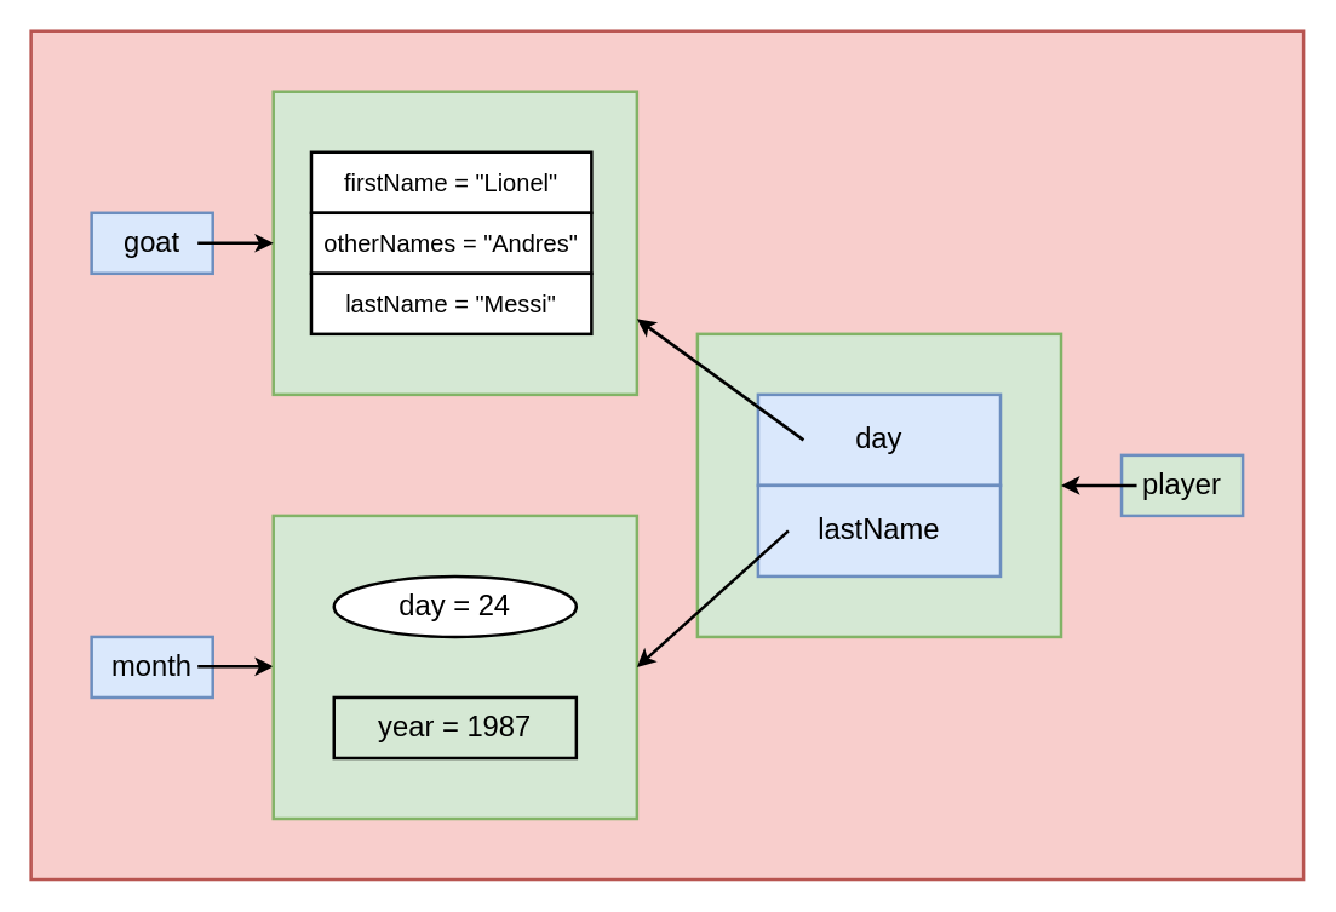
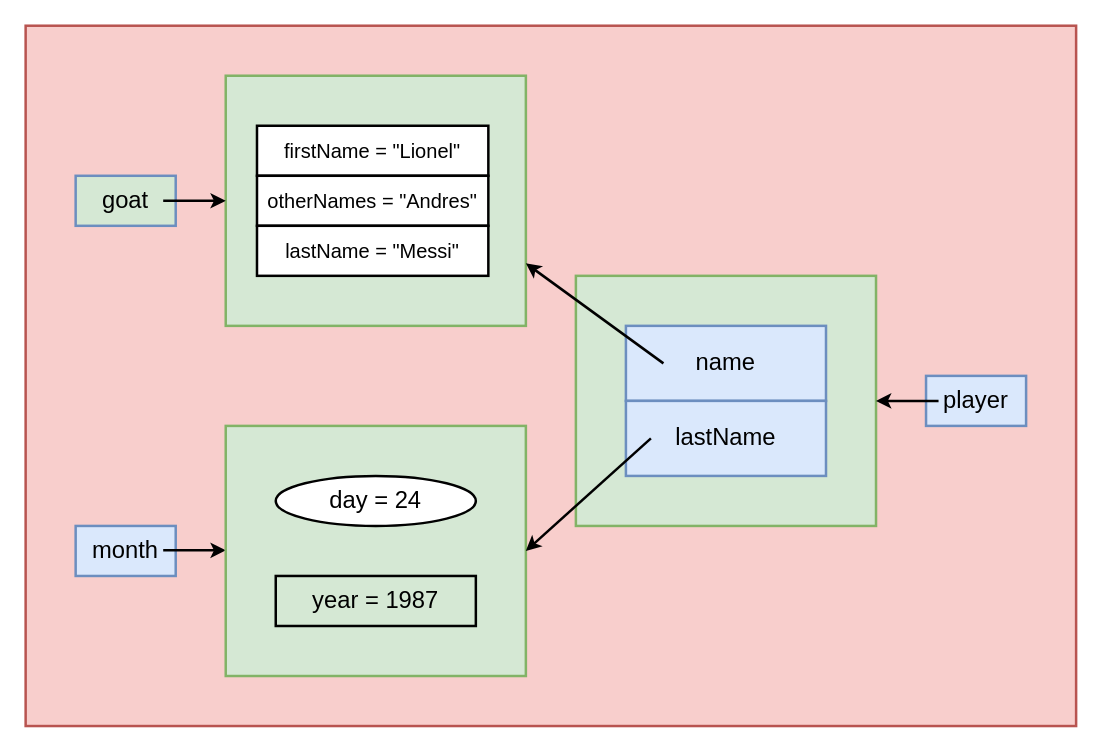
  <mxCell id="0" />
  <mxCell id="1" parent="0" />
  <mxCell id="2" value="" style="rounded=0;whiteSpace=wrap;html=1;fillColor=#f8cecc;strokeColor=#b85450;strokeWidth=2;fontSize=15;" parent="1" vertex="1"><mxGeometry x="20" width="840" height="560" as="geometry" y="20" /></mxCell>
- <mxCell id="3" value="player" style="rounded=0;whiteSpace=wrap;html=1;fillColor=#d5e8d4;strokeColor=#6c8ebf;strokeWidth=2;fontSize=19;" parent="1" vertex="1"><mxGeometry x="740" y="300" width="80" height="40" as="geometry" /></mxCell>
+ <mxCell id="3" value="player" style="rounded=0;whiteSpace=wrap;html=1;fillColor=#dae8fc;strokeColor=#6c8ebf;strokeWidth=2;fontSize=19;" parent="1" vertex="1"><mxGeometry x="740" y="300" width="80" height="40" as="geometry" /></mxCell>
  <mxCell id="4" value="" style="rounded=0;whiteSpace=wrap;html=1;fillColor=#d5e8d4;strokeColor=#82b366;strokeWidth=2;fontSize=15;" parent="1" vertex="1"><mxGeometry x="180" y="60" width="240" height="200" as="geometry" /></mxCell>
- <mxCell id="5" value="goat" style="rounded=0;whiteSpace=wrap;html=1;fillColor=#dae8fc;strokeColor=#6c8ebf;strokeWidth=2;fontSize=19;" parent="1" vertex="1"><mxGeometry x="60" y="140" width="80" height="40" as="geometry" /></mxCell>
+ <mxCell id="5" value="goat" style="rounded=0;whiteSpace=wrap;html=1;fillColor=#d5e8d4;strokeColor=#6c8ebf;strokeWidth=2;fontSize=19;" parent="1" vertex="1"><mxGeometry x="60" y="140" width="80" height="40" as="geometry" /></mxCell>
  <mxCell id="6" value="month" style="rounded=0;whiteSpace=wrap;html=1;fillColor=#dae8fc;strokeColor=#6c8ebf;strokeWidth=2;fontSize=19;" parent="1" vertex="1"><mxGeometry x="60" y="420" width="80" height="40" as="geometry" /></mxCell>
  <mxCell id="7" value="" style="endArrow=classic;html=1;rounded=0;strokeWidth=2;fontSize=15;" parent="1" edge="1"><mxGeometry width="50" height="50" relative="1" as="geometry"><mxPoint x="130" y="160" as="sourcePoint" /><mxPoint x="180" y="160" as="targetPoint" /></mxGeometry></mxCell>
  <mxCell id="8" value="" style="endArrow=classic;html=1;rounded=0;strokeWidth=2;fontSize=15;" parent="1" edge="1"><mxGeometry width="50" height="50" relative="1" as="geometry"><mxPoint x="130" y="439.5" as="sourcePoint" /><mxPoint x="180" y="439.5" as="targetPoint" /></mxGeometry></mxCell>
  <mxCell id="9" value="firstName = &quot;Lionel&quot;" style="rounded=0;whiteSpace=wrap;html=1;strokeWidth=2;fontSize=16;" parent="1" vertex="1"><mxGeometry x="205" y="100" width="185" height="40" as="geometry" /></mxCell>
  <mxCell id="10" value="otherNames = &quot;Andres&quot;" style="rounded=0;whiteSpace=wrap;html=1;strokeWidth=2;fontSize=16;" parent="1" vertex="1"><mxGeometry x="205" y="140" width="185" height="40" as="geometry" /></mxCell>
  <mxCell id="11" value="lastName = &quot;Messi&quot;" style="rounded=0;whiteSpace=wrap;html=1;strokeWidth=2;fontSize=16;" parent="1" vertex="1"><mxGeometry x="205" y="180" width="185" height="40" as="geometry" /></mxCell>
  <mxCell id="12" value="" style="rounded=0;whiteSpace=wrap;html=1;fillColor=#d5e8d4;strokeColor=#82b366;strokeWidth=2;fontSize=15;" parent="1" vertex="1"><mxGeometry x="180" y="340" width="240" height="200" as="geometry" /></mxCell>
  <mxCell id="13" value="day = 24" style="ellipse;whiteSpace=wrap;html=1;strokeWidth=2;fontSize=19;" parent="1" vertex="1"><mxGeometry x="220" y="380" width="160" height="40" as="geometry" /></mxCell>
  <mxCell id="14" value="year = 1987" style="rounded=0;whiteSpace=wrap;html=1;strokeWidth=2;fontSize=19;fillColor=#d5e8d4;" parent="1" vertex="1"><mxGeometry x="220" y="460" width="160" height="40" as="geometry" /></mxCell>
  <mxCell id="15" value="" style="rounded=0;whiteSpace=wrap;html=1;fillColor=#d5e8d4;strokeColor=#82b366;strokeWidth=2;fontSize=15;" parent="1" vertex="1"><mxGeometry x="460" y="220" width="240" height="200" as="geometry" /></mxCell>
- <mxCell id="16" value="day" style="rounded=0;whiteSpace=wrap;html=1;fillColor=#dae8fc;strokeColor=#6c8ebf;strokeWidth=2;fontSize=19;" parent="1" vertex="1"><mxGeometry x="500" y="260" width="160" height="60" as="geometry" /></mxCell>
+ <mxCell id="16" value="name" style="rounded=0;whiteSpace=wrap;html=1;fillColor=#dae8fc;strokeColor=#6c8ebf;strokeWidth=2;fontSize=19;" parent="1" vertex="1"><mxGeometry x="500" y="260" width="160" height="60" as="geometry" /></mxCell>
  <mxCell id="17" value="lastName" style="rounded=0;whiteSpace=wrap;html=1;fillColor=#dae8fc;strokeColor=#6c8ebf;strokeWidth=2;fontSize=19;" parent="1" vertex="1"><mxGeometry x="500" y="320" width="160" height="60" as="geometry" /></mxCell>
  <mxCell id="18" value="" style="endArrow=classic;html=1;rounded=0;entryX=1;entryY=0.5;entryDx=0;entryDy=0;strokeWidth=2;fontSize=15;" parent="1" target="15" edge="1"><mxGeometry width="50" height="50" relative="1" as="geometry"><mxPoint x="750" y="320" as="sourcePoint" /><mxPoint x="800" y="270" as="targetPoint" /></mxGeometry></mxCell>
  <mxCell id="19" value="" style="endArrow=classic;html=1;rounded=0;entryX=1;entryY=0.75;entryDx=0;entryDy=0;strokeWidth=2;" parent="1" target="4" edge="1"><mxGeometry width="50" height="50" relative="1" as="geometry"><mxPoint x="530" y="290" as="sourcePoint" /><mxPoint x="580" y="240" as="targetPoint" /></mxGeometry></mxCell>
  <mxCell id="20" value="" style="endArrow=classic;html=1;rounded=0;entryX=1;entryY=0.5;entryDx=0;entryDy=0;strokeWidth=2;" parent="1" target="12" edge="1"><mxGeometry width="50" height="50" relative="1" as="geometry"><mxPoint x="520" y="350" as="sourcePoint" /><mxPoint x="410" y="270" as="targetPoint" /></mxGeometry></mxCell>
